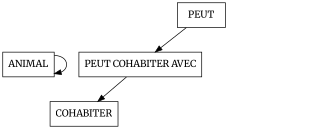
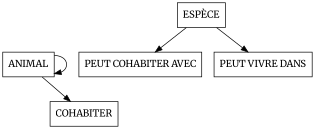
  digraph {
    fontname=Merriweather
    node [fontname=Merriweather shape=box]
    edge [fontname=Merriweather]
    ANIMAL
    n2 [label=COHABITER]
-   "ESPÈCE" [label=PEUT]
+   "ESPÈCE"
    "PEUT COHABITER AVEC"
+   "PEUT VIVRE DANS"
    ANIMAL -> ANIMAL
-   "PEUT COHABITER AVEC" -> n2
+   ANIMAL -> n2
    "ESPÈCE" -> "PEUT COHABITER AVEC"
+   "ESPÈCE" -> "PEUT VIVRE DANS"
  }
